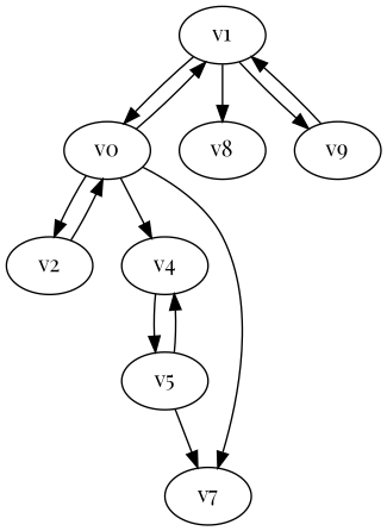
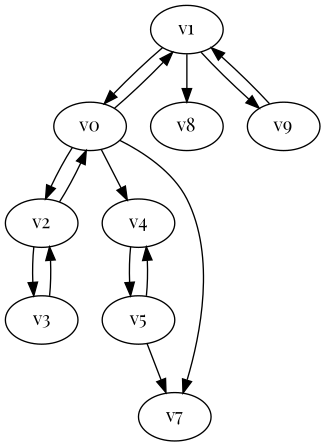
  digraph {
    fontname="Playfair Display"
    node [fontname="Playfair Display" player=1 weight=3]
    edge [fontname="Playfair Display"]
    v1
    v0 [player=0 weight=13]
    v2 [player=0 weight=13]
    v4 [player=0 weight=6]
    v7 [weight=4]
    v8 [player=0 weight=2]
    v9
+   v3 [weight=0]
    v5 [weight=4]
    v1 -> v0
    v1 -> v8
    v1 -> v9
    v0 -> v1
    v0 -> v2
    v0 -> v4
    v0 -> v7
    v2 -> v0
+   v2 -> v3
    v4 -> v5
    v9 -> v1
+   v3 -> v2
    v5 -> v4
    v5 -> v7
  }
